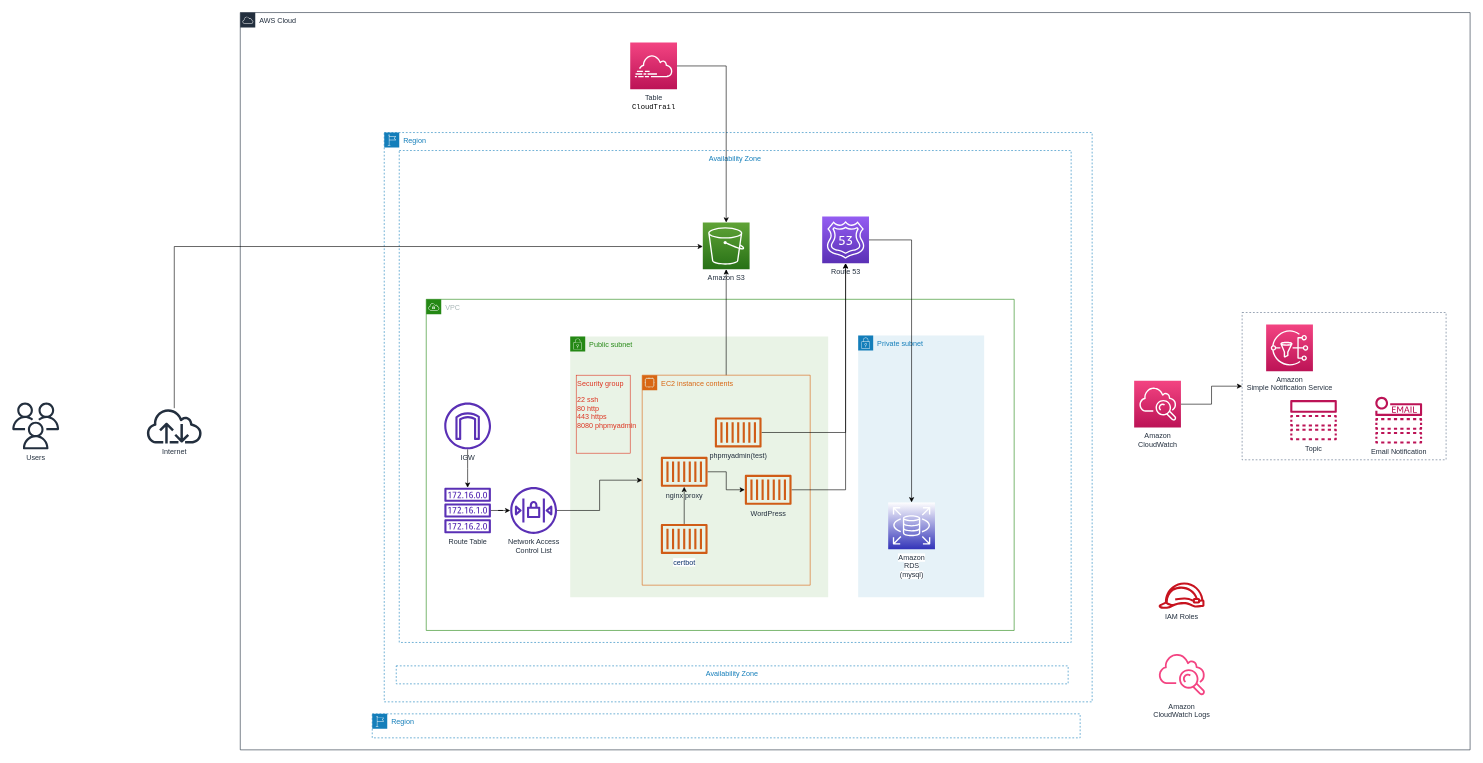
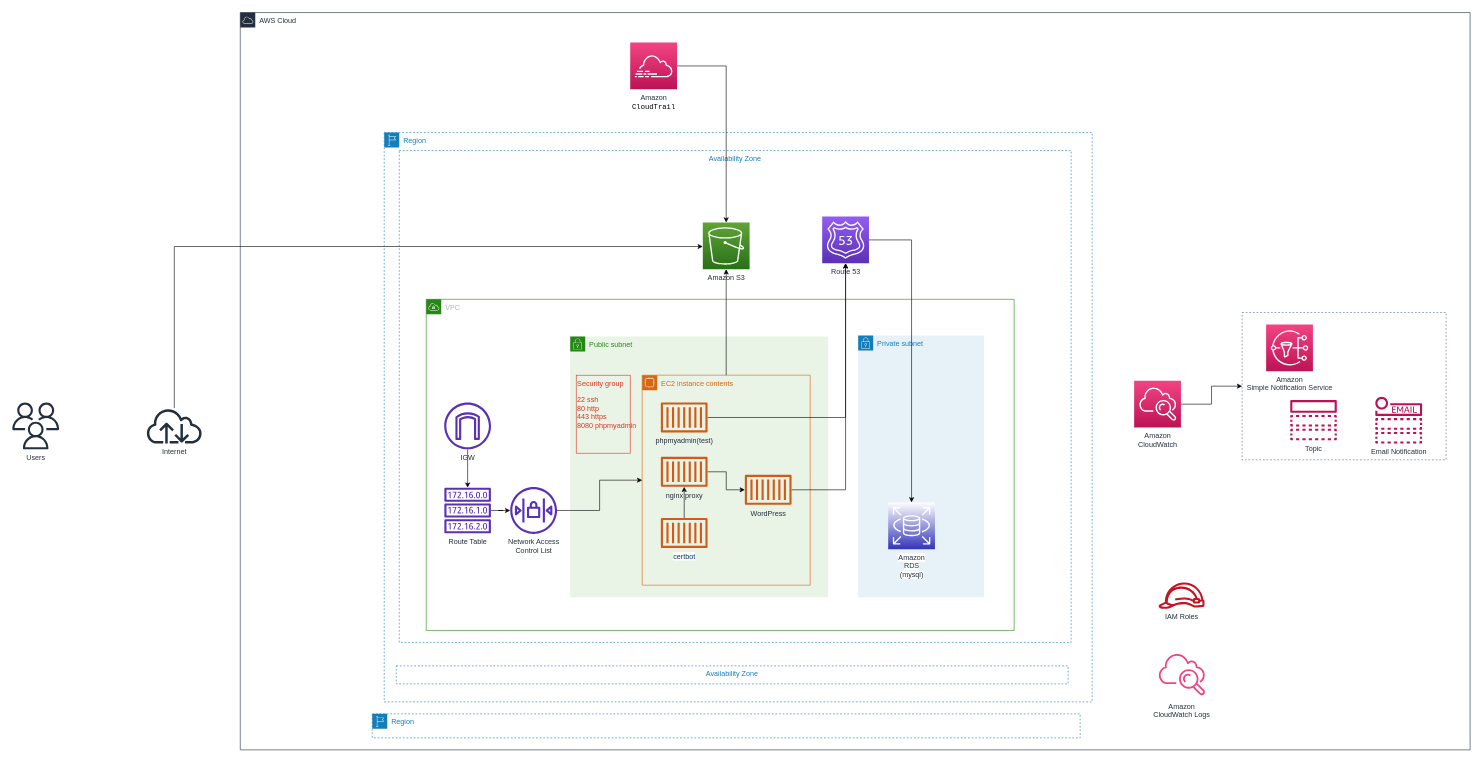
  <mxCell id="0" />
  <mxCell id="1" parent="0" />
  <mxCell id="2" value="AWS Cloud" style="points=[[0,0],[0.25,0],[0.5,0],[0.75,0],[1,0],[1,0.25],[1,0.5],[1,0.75],[1,1],[0.75,1],[0.5,1],[0.25,1],[0,1],[0,0.75],[0,0.5],[0,0.25]];outlineConnect=0;gradientColor=none;html=1;whiteSpace=wrap;fontSize=12;fontStyle=0;shape=mxgraph.aws4.group;grIcon=mxgraph.aws4.group_aws_cloud;strokeColor=#232F3E;fillColor=none;verticalAlign=top;align=left;spacingLeft=30;fontColor=#232F3E;dashed=0;rounded=0;shadow=0;glass=0;labelBackgroundColor=none;comic=0;sketch=0;" parent="1" vertex="1"><mxGeometry x="400" y="20" width="2050" height="1229" as="geometry" /></mxCell>
  <mxCell id="3" value="" style="fillColor=none;strokeColor=#5A6C86;dashed=1;verticalAlign=top;fontStyle=0;fontColor=#5A6C86;align=left;" vertex="1" parent="1"><mxGeometry x="2070" y="520" width="340" height="245.5" as="geometry" /></mxCell>
  <mxCell id="4" value="Region" style="points=[[0,0],[0.25,0],[0.5,0],[0.75,0],[1,0],[1,0.25],[1,0.5],[1,0.75],[1,1],[0.75,1],[0.5,1],[0.25,1],[0,1],[0,0.75],[0,0.5],[0,0.25]];outlineConnect=0;gradientColor=none;html=1;whiteSpace=wrap;fontSize=12;fontStyle=0;shape=mxgraph.aws4.group;grIcon=mxgraph.aws4.group_region;strokeColor=#147EBA;fillColor=none;verticalAlign=top;align=left;spacingLeft=30;fontColor=#147EBA;dashed=1;" parent="1" vertex="1"><mxGeometry x="640" y="220" width="1180" height="949" as="geometry" /></mxCell>
  <mxCell id="5" value="Availability Zone" style="fillColor=none;strokeColor=#147EBA;dashed=1;verticalAlign=top;fontStyle=0;fontColor=#147EBA;" parent="1" vertex="1"><mxGeometry x="665" y="250" width="1120" height="820" as="geometry" /></mxCell>
  <mxCell id="6" value="VPC" style="points=[[0,0],[0.25,0],[0.5,0],[0.75,0],[1,0],[1,0.25],[1,0.5],[1,0.75],[1,1],[0.75,1],[0.5,1],[0.25,1],[0,1],[0,0.75],[0,0.5],[0,0.25]];outlineConnect=0;gradientColor=none;html=1;whiteSpace=wrap;fontSize=12;fontStyle=0;shape=mxgraph.aws4.group;grIcon=mxgraph.aws4.group_vpc;strokeColor=#248814;fillColor=none;verticalAlign=top;align=left;spacingLeft=30;fontColor=#AAB7B8;dashed=0;" parent="1" vertex="1"><mxGeometry x="710" y="498" width="980" height="552" as="geometry" /></mxCell>
  <mxCell id="7" value="Amazon S3" style="outlineConnect=0;fontColor=#232F3E;gradientColor=#60A337;gradientDirection=north;fillColor=#277116;strokeColor=#ffffff;dashed=0;verticalLabelPosition=bottom;verticalAlign=top;align=center;html=1;fontSize=12;fontStyle=0;aspect=fixed;shape=mxgraph.aws4.resourceIcon;resIcon=mxgraph.aws4.s3;labelBackgroundColor=#ffffff;" parent="1" vertex="1"><mxGeometry x="1171" y="370" width="78" height="78" as="geometry" /></mxCell>
  <mxCell id="8" style="edgeStyle=orthogonalEdgeStyle;rounded=0;orthogonalLoop=1;jettySize=auto;html=1;" edge="1" parent="1" source="9" target="3"><mxGeometry relative="1" as="geometry" /></mxCell>
  <mxCell id="9" value="Amazon&lt;br&gt;CloudWatch&lt;br&gt;" style="outlineConnect=0;fontColor=#232F3E;gradientColor=#F34482;gradientDirection=north;fillColor=#BC1356;strokeColor=#ffffff;dashed=0;verticalLabelPosition=bottom;verticalAlign=top;align=center;html=1;fontSize=12;fontStyle=0;aspect=fixed;shape=mxgraph.aws4.resourceIcon;resIcon=mxgraph.aws4.cloudwatch;labelBackgroundColor=#ffffff;" parent="1" vertex="1"><mxGeometry x="1890" y="633.75" width="78" height="78" as="geometry" /></mxCell>
  <mxCell id="10" value="IAM Roles" style="outlineConnect=0;fontColor=#232F3E;gradientColor=none;fillColor=#C7131F;strokeColor=none;dashed=0;verticalLabelPosition=bottom;verticalAlign=top;align=center;html=1;fontSize=12;fontStyle=0;aspect=fixed;pointerEvents=1;shape=mxgraph.aws4.role;labelBackgroundColor=#ffffff;" parent="1" vertex="1"><mxGeometry x="1930" y="970" width="78" height="44" as="geometry" /></mxCell>
  <mxCell id="11" value="Amazon&lt;br&gt;CloudWatch Logs&lt;br&gt;" style="outlineConnect=0;fontColor=#232F3E;gradientColor=none;gradientDirection=north;fillColor=#F34482;strokeColor=none;dashed=0;verticalLabelPosition=bottom;verticalAlign=top;align=center;html=1;fontSize=12;fontStyle=0;aspect=fixed;shape=mxgraph.aws4.cloudwatch;labelBackgroundColor=#ffffff;" parent="1" vertex="1"><mxGeometry x="1930" y="1084.5" width="78" height="78" as="geometry" /></mxCell>
  <mxCell id="12" value="Route 53" style="outlineConnect=0;fontColor=#232F3E;gradientColor=#945DF2;gradientDirection=north;fillColor=#5A30B5;strokeColor=#ffffff;dashed=0;verticalLabelPosition=bottom;verticalAlign=top;align=center;html=1;fontSize=12;fontStyle=0;aspect=fixed;shape=mxgraph.aws4.resourceIcon;resIcon=mxgraph.aws4.route_53;rounded=0;shadow=0;glass=0;labelBackgroundColor=none;comic=0;sketch=0;" parent="1" vertex="1"><mxGeometry x="1370" width="78" height="78" as="geometry" y="360" /></mxCell>
  <mxCell id="13" value="Internet" style="outlineConnect=0;fontColor=#232F3E;gradientColor=none;fillColor=#232F3E;strokeColor=none;dashed=0;verticalLabelPosition=bottom;verticalAlign=top;align=center;html=1;fontSize=12;fontStyle=0;aspect=fixed;pointerEvents=1;shape=mxgraph.aws4.internet;rounded=0;shadow=0;glass=0;labelBackgroundColor=none;comic=0;sketch=0;" parent="1" vertex="1"><mxGeometry x="242" y="679.5" width="95.88" height="59" as="geometry" /></mxCell>
  <mxCell id="14" value="Users" style="outlineConnect=0;fontColor=#232F3E;gradientColor=none;fillColor=#232F3E;strokeColor=none;dashed=0;verticalLabelPosition=bottom;verticalAlign=top;align=center;html=1;fontSize=12;fontStyle=0;aspect=fixed;pointerEvents=1;shape=mxgraph.aws4.users;rounded=0;shadow=0;glass=0;labelBackgroundColor=none;comic=0;sketch=0;" parent="1" vertex="1"><mxGeometry x="20" y="670" width="78" height="78" as="geometry" /></mxCell>
  <mxCell id="15" style="edgeStyle=orthogonalEdgeStyle;rounded=0;orthogonalLoop=1;jettySize=auto;html=1;fontSize=24;fontColor=#000000;" parent="1" source="16" target="19" edge="1"><mxGeometry relative="1" as="geometry" /></mxCell>
  <mxCell id="16" value="IGW" style="outlineConnect=0;fontColor=#232F3E;gradientColor=none;fillColor=#5A30B5;strokeColor=none;dashed=0;verticalLabelPosition=bottom;verticalAlign=top;align=center;html=1;fontSize=12;fontStyle=0;aspect=fixed;pointerEvents=1;shape=mxgraph.aws4.internet_gateway;rounded=0;shadow=0;glass=0;labelBackgroundColor=none;comic=0;sketch=0;" parent="1" vertex="1"><mxGeometry x="740" y="670" width="78" height="78" as="geometry" /></mxCell>
  <mxCell id="17" value="Network Access &lt;br&gt;Control List" style="outlineConnect=0;fontColor=#232F3E;gradientColor=none;fillColor=#5A30B5;strokeColor=none;dashed=0;verticalLabelPosition=bottom;verticalAlign=top;align=center;html=1;fontSize=12;fontStyle=0;aspect=fixed;pointerEvents=1;shape=mxgraph.aws4.network_access_control_list;rounded=0;shadow=0;glass=0;labelBackgroundColor=none;comic=0;sketch=0;" parent="1" vertex="1"><mxGeometry x="850" y="811" width="78" height="78" as="geometry" /></mxCell>
  <mxCell id="18" style="edgeStyle=orthogonalEdgeStyle;rounded=0;orthogonalLoop=1;jettySize=auto;html=1;fontSize=24;fontColor=#000000;" parent="1" source="19" target="17" edge="1"><mxGeometry relative="1" as="geometry" /></mxCell>
  <mxCell id="19" value="Route Table" style="outlineConnect=0;fontColor=#232F3E;gradientColor=none;fillColor=#5A30B5;strokeColor=none;dashed=0;verticalLabelPosition=bottom;verticalAlign=top;align=center;html=1;fontSize=12;fontStyle=0;aspect=fixed;pointerEvents=1;shape=mxgraph.aws4.route_table;rounded=0;shadow=0;glass=0;labelBackgroundColor=none;comic=0;sketch=0;" parent="1" vertex="1"><mxGeometry x="740" y="812" width="78" height="76" as="geometry" /></mxCell>
  <mxCell id="20" value="Private subnet" style="points=[[0,0],[0.25,0],[0.5,0],[0.75,0],[1,0],[1,0.25],[1,0.5],[1,0.75],[1,1],[0.75,1],[0.5,1],[0.25,1],[0,1],[0,0.75],[0,0.5],[0,0.25]];outlineConnect=0;gradientColor=none;html=1;whiteSpace=wrap;fontSize=12;fontStyle=0;shape=mxgraph.aws4.group;grIcon=mxgraph.aws4.group_security_group;grStroke=0;strokeColor=#147EBA;fillColor=#E6F2F8;verticalAlign=top;align=left;spacingLeft=30;fontColor=#147EBA;dashed=0;" parent="1" vertex="1"><mxGeometry x="1430" y="558.5" width="210" height="436" as="geometry" /></mxCell>
  <mxCell id="21" value="Public subnet" style="points=[[0,0],[0.25,0],[0.5,0],[0.75,0],[1,0],[1,0.25],[1,0.5],[1,0.75],[1,1],[0.75,1],[0.5,1],[0.25,1],[0,1],[0,0.75],[0,0.5],[0,0.25]];outlineConnect=0;gradientColor=none;html=1;whiteSpace=wrap;fontSize=12;fontStyle=0;shape=mxgraph.aws4.group;grIcon=mxgraph.aws4.group_security_group;grStroke=0;strokeColor=#248814;fillColor=#E9F3E6;verticalAlign=top;align=left;spacingLeft=30;fontColor=#248814;dashed=0;" parent="1" vertex="1"><mxGeometry x="950" y="560" width="430" height="434.5" as="geometry" /></mxCell>
  <mxCell id="22" style="edgeStyle=orthogonalEdgeStyle;rounded=0;orthogonalLoop=1;jettySize=auto;html=1;exitX=0.5;exitY=0;exitDx=0;exitDy=0;" parent="1" source="23" target="7" edge="1"><mxGeometry relative="1" as="geometry"><Array as="points"><mxPoint x="1210" y="450" /></Array></mxGeometry></mxCell>
  <mxCell id="23" value="EC2 instance contents" style="points=[[0,0],[0.25,0],[0.5,0],[0.75,0],[1,0],[1,0.25],[1,0.5],[1,0.75],[1,1],[0.75,1],[0.5,1],[0.25,1],[0,1],[0,0.75],[0,0.5],[0,0.25]];outlineConnect=0;gradientColor=none;html=1;whiteSpace=wrap;fontSize=12;fontStyle=0;shape=mxgraph.aws4.group;grIcon=mxgraph.aws4.group_ec2_instance_contents;strokeColor=#D86613;fillColor=none;verticalAlign=top;align=left;spacingLeft=30;fontColor=#D86613;dashed=0;rounded=0;shadow=0;glass=0;labelBackgroundColor=none;comic=0;sketch=0;" parent="1" vertex="1"><mxGeometry x="1070" y="624.5" width="280" height="350" as="geometry" /></mxCell>
  <mxCell id="24" style="edgeStyle=orthogonalEdgeStyle;rounded=0;orthogonalLoop=1;jettySize=auto;html=1;" edge="1" parent="1" source="25" target="12"><mxGeometry relative="1" as="geometry" /></mxCell>
  <mxCell id="25" value="WordPress" style="outlineConnect=0;fontColor=#232F3E;gradientColor=none;fillColor=#D05C17;strokeColor=none;dashed=0;verticalLabelPosition=bottom;verticalAlign=top;align=center;html=1;fontSize=12;fontStyle=0;aspect=fixed;pointerEvents=1;shape=mxgraph.aws4.container_1;" parent="1" vertex="1"><mxGeometry x="1241" y="790.5" width="78" height="50" as="geometry" /></mxCell>
  <mxCell id="26" value="&lt;span style=&quot;background-color: rgb(255 , 255 , 255)&quot;&gt;Amazon&lt;/span&gt;&lt;br&gt;&lt;span style=&quot;background-color: rgb(255 , 255 , 255)&quot;&gt;RDS&lt;br&gt;(mysql)&lt;/span&gt;" style="outlineConnect=0;fontColor=#232F3E;gradientDirection=north;fillColor=#3334B9;strokeColor=#ffffff;dashed=0;verticalLabelPosition=bottom;verticalAlign=top;align=center;html=1;fontSize=12;fontStyle=0;aspect=fixed;shape=mxgraph.aws4.resourceIcon;resIcon=mxgraph.aws4.rds;rounded=0;shadow=0;glass=0;labelBackgroundColor=none;comic=0;sketch=0;gradientColor=#ffffff;" parent="1" vertex="1"><mxGeometry x="1480" y="836.5" width="78" height="78" as="geometry" /></mxCell>
  <mxCell id="27" style="edgeStyle=orthogonalEdgeStyle;rounded=0;orthogonalLoop=1;jettySize=auto;html=1;" edge="1" parent="1" source="28" target="12"><mxGeometry relative="1" as="geometry" /></mxCell>
- <mxCell id="28" value="phpmyadmin(test)" style="outlineConnect=0;fontColor=#232F3E;gradientColor=none;fillColor=#D05C17;strokeColor=none;dashed=0;verticalLabelPosition=bottom;verticalAlign=top;align=center;html=1;fontSize=12;fontStyle=0;aspect=fixed;pointerEvents=1;shape=mxgraph.aws4.container_1;" parent="1" vertex="1"><mxGeometry x="1191" y="695" width="78" height="50" as="geometry" /></mxCell>
+ <mxCell id="28" value="phpmyadmin(test)" style="outlineConnect=0;fontColor=#232F3E;gradientColor=none;fillColor=#D05C17;strokeColor=none;dashed=0;verticalLabelPosition=bottom;verticalAlign=top;align=center;html=1;fontSize=12;fontStyle=0;aspect=fixed;pointerEvents=1;shape=mxgraph.aws4.container_1;" parent="1" vertex="1"><mxGeometry x="1101" y="670" width="78" height="50" as="geometry" /></mxCell>
  <mxCell id="29" value="Availability Zone" style="fillColor=none;strokeColor=#147EBA;dashed=1;verticalAlign=top;fontStyle=0;fontColor=#147EBA;" parent="1" vertex="1"><mxGeometry x="660" y="1109" width="1120" height="30" as="geometry" /></mxCell>
  <mxCell id="30" value="Region" style="points=[[0,0],[0.25,0],[0.5,0],[0.75,0],[1,0],[1,0.25],[1,0.5],[1,0.75],[1,1],[0.75,1],[0.5,1],[0.25,1],[0,1],[0,0.75],[0,0.5],[0,0.25]];outlineConnect=0;gradientColor=none;html=1;whiteSpace=wrap;fontSize=12;fontStyle=0;shape=mxgraph.aws4.group;grIcon=mxgraph.aws4.group_region;strokeColor=#147EBA;fillColor=none;verticalAlign=top;align=left;spacingLeft=30;fontColor=#147EBA;dashed=1;" parent="1" vertex="1"><mxGeometry x="620" y="1189" width="1180" height="40" as="geometry" /></mxCell>
  <mxCell id="31" style="edgeStyle=orthogonalEdgeStyle;rounded=0;orthogonalLoop=1;jettySize=auto;html=1;" edge="1" parent="1" source="32" target="25"><mxGeometry relative="1" as="geometry" /></mxCell>
  <mxCell id="32" value="nginx proxy" style="outlineConnect=0;fontColor=#232F3E;gradientColor=none;fillColor=#D05C17;strokeColor=none;dashed=0;verticalLabelPosition=bottom;verticalAlign=top;align=center;html=1;fontSize=12;fontStyle=0;aspect=fixed;pointerEvents=1;shape=mxgraph.aws4.container_1;" vertex="1" parent="1"><mxGeometry x="1101" y="760.5" width="78" height="50" as="geometry" /></mxCell>
  <mxCell id="33" style="edgeStyle=orthogonalEdgeStyle;rounded=0;orthogonalLoop=1;jettySize=auto;html=1;" edge="1" parent="1" source="34" target="32"><mxGeometry relative="1" as="geometry" /></mxCell>
- <mxCell id="34" value="&lt;span style=&quot;color: rgb(10 , 48 , 105) ; font-family: , , &amp;#34;sf mono&amp;#34; , &amp;#34;menlo&amp;#34; , &amp;#34;consolas&amp;#34; , &amp;#34;liberation mono&amp;#34; , monospace ; background-color: rgb(255 , 255 , 255)&quot;&gt;certbot&lt;/span&gt;" style="outlineConnect=0;fontColor=#232F3E;gradientColor=none;fillColor=#D05C17;strokeColor=none;dashed=0;verticalLabelPosition=bottom;verticalAlign=top;align=center;html=1;fontSize=12;fontStyle=0;aspect=fixed;pointerEvents=1;shape=mxgraph.aws4.container_1;" vertex="1" parent="1"><mxGeometry x="1101" y="872.5" width="78" height="50" as="geometry" /></mxCell>
+ <mxCell id="34" value="&lt;span style=&quot;color: rgb(10 , 48 , 105) ; font-family: , , &amp;#34;sf mono&amp;#34; , &amp;#34;menlo&amp;#34; , &amp;#34;consolas&amp;#34; , &amp;#34;liberation mono&amp;#34; , monospace ; background-color: rgb(255 , 255 , 255)&quot;&gt;certbot&lt;/span&gt;" style="outlineConnect=0;fontColor=#232F3E;gradientColor=none;fillColor=#D05C17;strokeColor=none;dashed=0;verticalLabelPosition=bottom;verticalAlign=top;align=center;html=1;fontSize=12;fontStyle=0;aspect=fixed;pointerEvents=1;shape=mxgraph.aws4.container_1;" vertex="1" parent="1"><mxGeometry x="1101" y="862.5" width="78" height="50" as="geometry" /></mxCell>
  <mxCell id="35" value="Security group&#10;&#10;22 ssh&#10;80 http&#10;443 https&#10;8080 phpmyadmin" style="fillColor=none;strokeColor=#DD3522;verticalAlign=top;fontStyle=0;fontColor=#DD3522;align=left;" vertex="1" parent="1"><mxGeometry x="960" y="624.5" width="90" height="130" as="geometry" /></mxCell>
  <mxCell id="36" style="edgeStyle=orthogonalEdgeStyle;rounded=0;orthogonalLoop=1;jettySize=auto;html=1;" edge="1" parent="1" source="12" target="26"><mxGeometry relative="1" as="geometry" /></mxCell>
  <mxCell id="37" style="edgeStyle=orthogonalEdgeStyle;rounded=0;orthogonalLoop=1;jettySize=auto;html=1;" edge="1" parent="1" source="17" target="23"><mxGeometry relative="1" as="geometry" /></mxCell>
  <mxCell id="38" value="Amazon &lt;br&gt;Simple Notification Service" style="outlineConnect=0;fontColor=#232F3E;gradientColor=#F34482;gradientDirection=north;fillColor=#BC1356;strokeColor=#ffffff;dashed=0;verticalLabelPosition=bottom;verticalAlign=top;align=center;html=1;fontSize=12;fontStyle=0;aspect=fixed;shape=mxgraph.aws4.resourceIcon;resIcon=mxgraph.aws4.sns;" vertex="1" parent="1"><mxGeometry x="2110" y="540" width="78" height="78" as="geometry" /></mxCell>
  <mxCell id="39" value="Email Notification" style="outlineConnect=0;fontColor=#232F3E;gradientColor=none;fillColor=#BC1356;strokeColor=none;dashed=0;verticalLabelPosition=bottom;verticalAlign=top;align=center;html=1;fontSize=12;fontStyle=0;aspect=fixed;pointerEvents=1;shape=mxgraph.aws4.email_notification;" vertex="1" parent="1"><mxGeometry x="2292" y="660.5" width="78" height="78" as="geometry" /></mxCell>
  <mxCell id="40" value="Topic" style="outlineConnect=0;fontColor=#232F3E;gradientColor=none;fillColor=#BC1356;strokeColor=none;dashed=0;verticalLabelPosition=bottom;verticalAlign=top;align=center;html=1;fontSize=12;fontStyle=0;aspect=fixed;pointerEvents=1;shape=mxgraph.aws4.topic;" vertex="1" parent="1"><mxGeometry x="2150" y="666" width="78" height="67" as="geometry" /></mxCell>
  <mxCell id="41" style="edgeStyle=orthogonalEdgeStyle;rounded=0;orthogonalLoop=1;jettySize=auto;html=1;" edge="1" parent="1" source="42" target="7"><mxGeometry relative="1" as="geometry" /></mxCell>
- <mxCell id="42" value="&lt;span style=&quot;background-color: rgb(255 , 255 , 255)&quot;&gt;&lt;font style=&quot;font-size: 12px&quot;&gt;Table&lt;br&gt;&lt;/font&gt;&lt;/span&gt;&lt;div style=&quot;color: rgb(0 , 0 , 0) ; background-color: rgb(255 , 255 , 255) ; font-family: &amp;#34;consolas&amp;#34; , &amp;#34;courier new&amp;#34; , monospace ; line-height: 19px&quot;&gt;&lt;font style=&quot;font-size: 12px&quot;&gt;CloudTrail&lt;/font&gt;&lt;/div&gt;" style="outlineConnect=0;fontColor=#232F3E;gradientColor=#F34482;gradientDirection=north;fillColor=#BC1356;strokeColor=#ffffff;dashed=0;verticalLabelPosition=bottom;verticalAlign=top;align=center;html=1;fontSize=12;fontStyle=0;aspect=fixed;shape=mxgraph.aws4.resourceIcon;resIcon=mxgraph.aws4.cloudtrail;" vertex="1" parent="1"><mxGeometry x="1050" y="70" width="78" height="78" as="geometry" /></mxCell>
+ <mxCell id="42" value="&lt;span style=&quot;background-color: rgb(255 , 255 , 255)&quot;&gt;&lt;font style=&quot;font-size: 12px&quot;&gt;Amazon&lt;br&gt;&lt;/font&gt;&lt;/span&gt;&lt;div style=&quot;color: rgb(0 , 0 , 0) ; background-color: rgb(255 , 255 , 255) ; font-family: &amp;#34;consolas&amp;#34; , &amp;#34;courier new&amp;#34; , monospace ; line-height: 19px&quot;&gt;&lt;font style=&quot;font-size: 12px&quot;&gt;CloudTrail&lt;/font&gt;&lt;/div&gt;" style="outlineConnect=0;fontColor=#232F3E;gradientColor=#F34482;gradientDirection=north;fillColor=#BC1356;strokeColor=#ffffff;dashed=0;verticalLabelPosition=bottom;verticalAlign=top;align=center;html=1;fontSize=12;fontStyle=0;aspect=fixed;shape=mxgraph.aws4.resourceIcon;resIcon=mxgraph.aws4.cloudtrail;" vertex="1" parent="1"><mxGeometry x="1050" y="70" width="78" height="78" as="geometry" /></mxCell>
  <mxCell id="43" style="edgeStyle=orthogonalEdgeStyle;rounded=0;orthogonalLoop=1;jettySize=auto;html=1;" edge="1" parent="1" source="13" target="7"><mxGeometry relative="1" as="geometry"><mxPoint x="130" y="310" as="targetPoint" /><Array as="points"><mxPoint x="290" y="410" /></Array></mxGeometry></mxCell>
